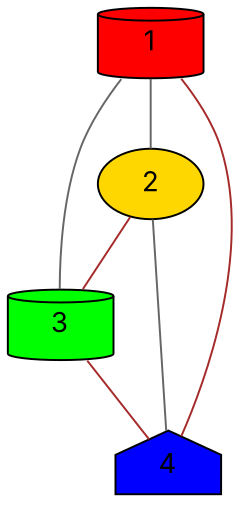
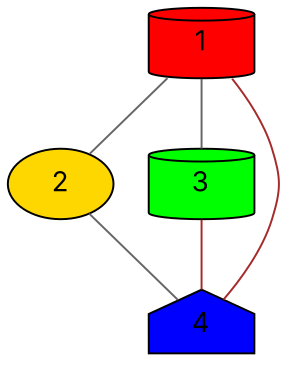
  graph {
    splines=true
    node [fontname=Inter shape=cylinder style=filled]
    edge [color=gray40]
    n1 [fillcolor=red label=1]
    n2 [fillcolor=gold label=2 shape=ellipse]
    n3 [fillcolor=green label=3]
    n4 [fillcolor=blue label=4 shape=house]
    n1 -- n2
    n1 -- n3
    n1 -- n4 [color=brown]
-   n2 -- n3 [color=brown]
    n2 -- n4
    n3 -- n4 [color=brown]
  }
